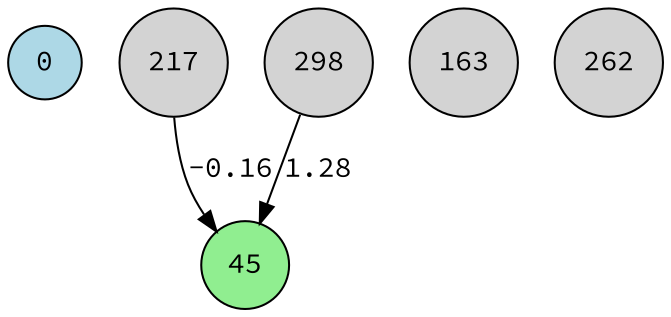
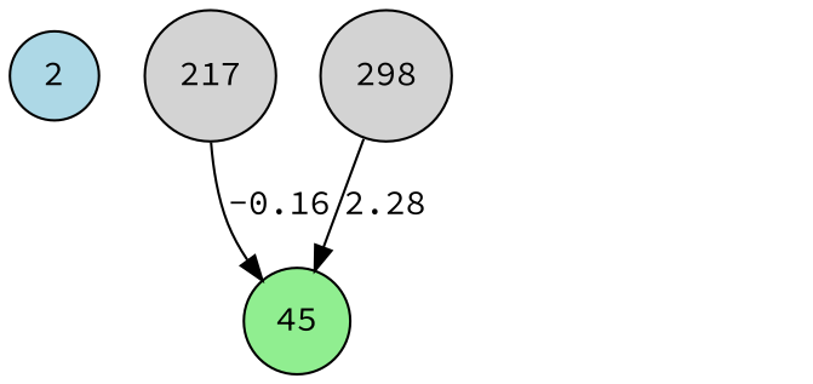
  digraph {
    fontname="Source Code Pro"
    rankdir=TB
    node [fillcolor=lightgray fontname="Source Code Pro" shape=circle style=filled]
    edge [fontname="Source Code Pro"]
-   n1 [fillcolor=lightblue label=0]
+   n1 [fillcolor=lightblue label=2]
    n2 [fillcolor=lightgreen label=45]
-   n3 [label=163]
    n4 [label=217]
-   n5 [label=262]
    n6 [label=298]
    n4 -> n2 [label=-0.16]
-   n6 -> n2 [label=1.28]
+   n6 -> n2 [label=2.28]
  }
